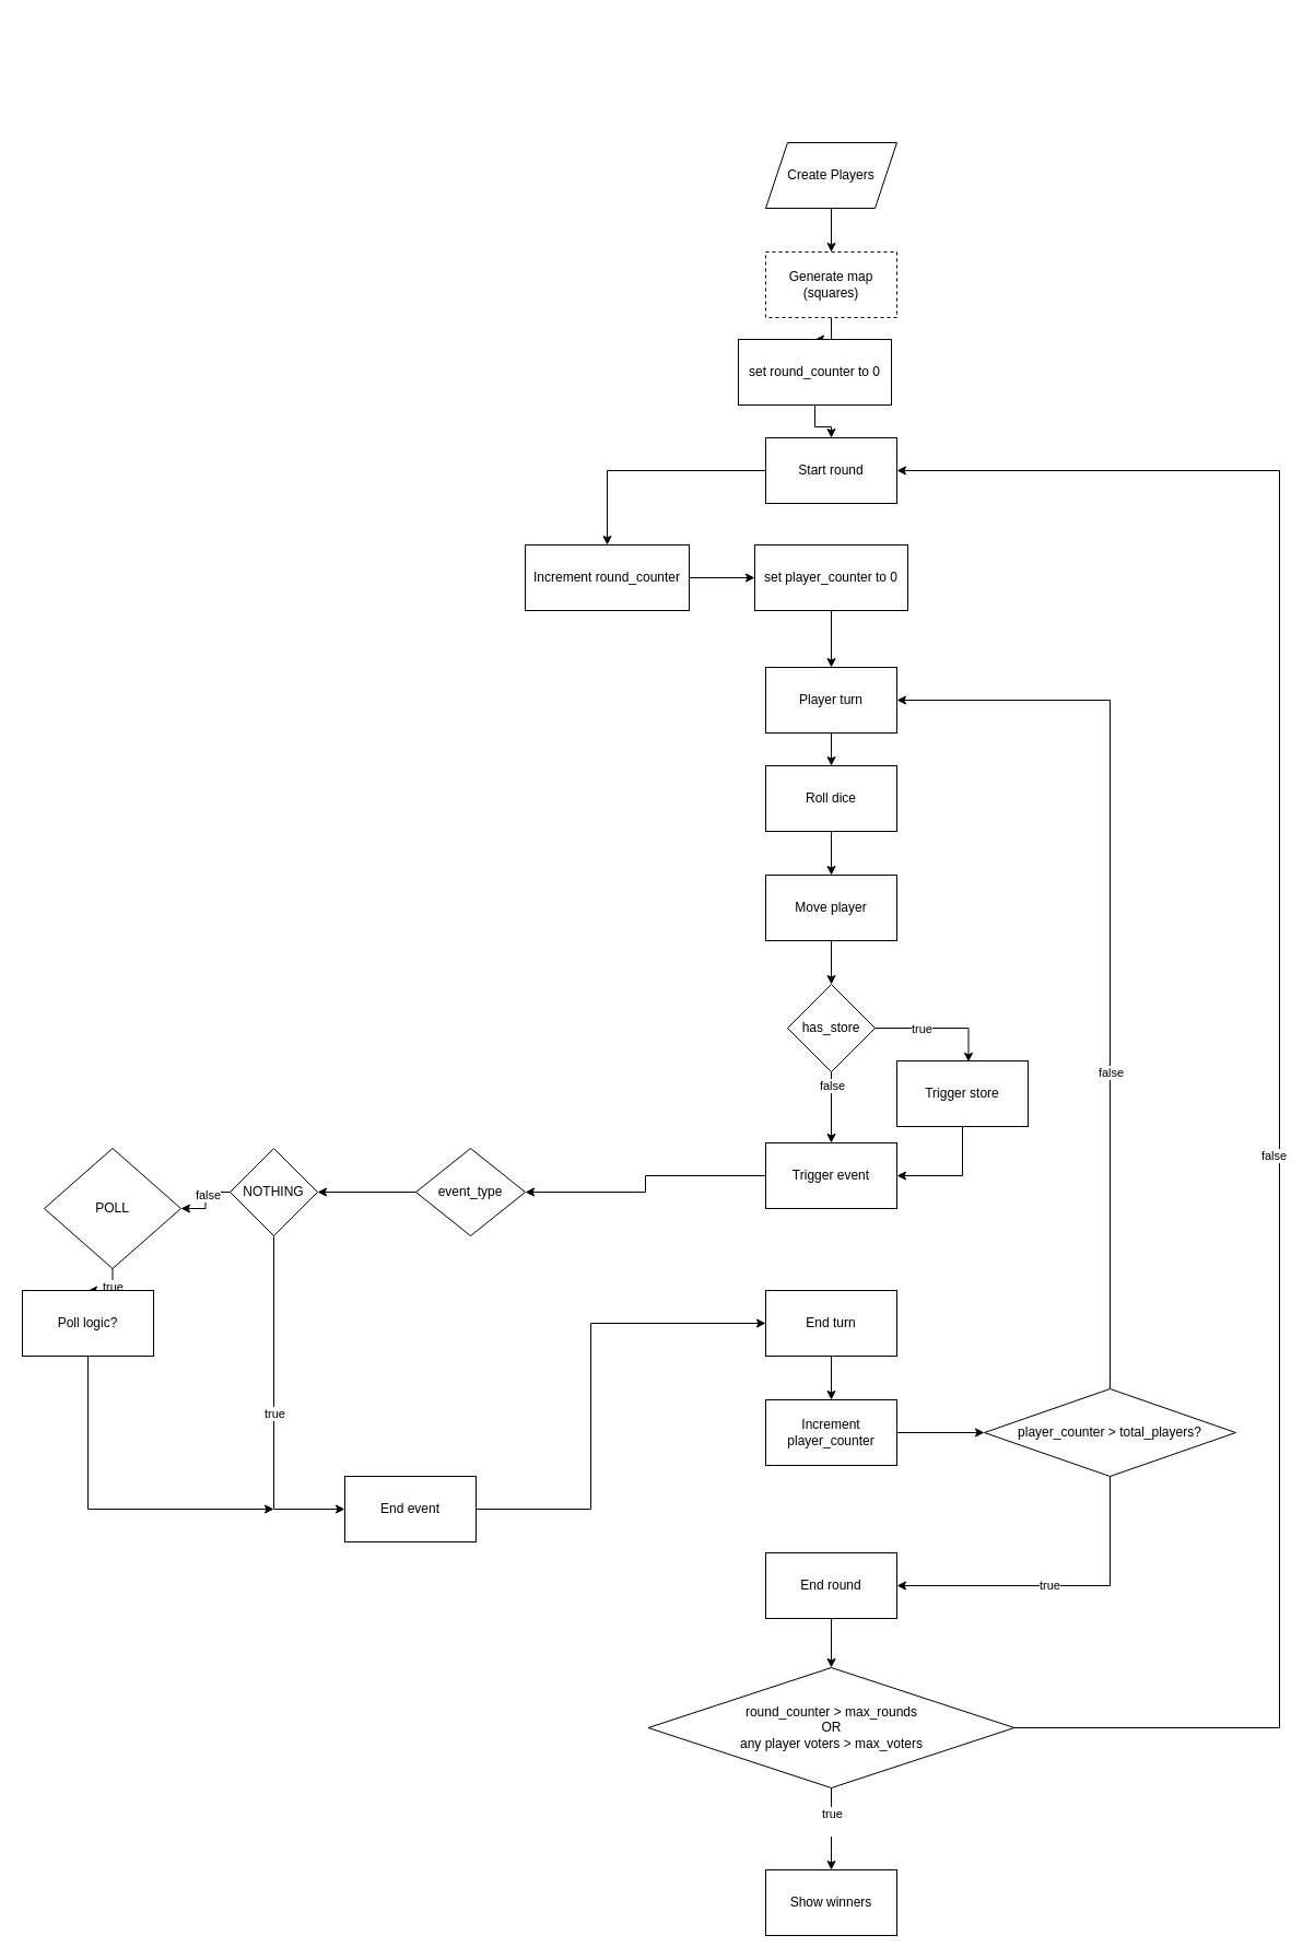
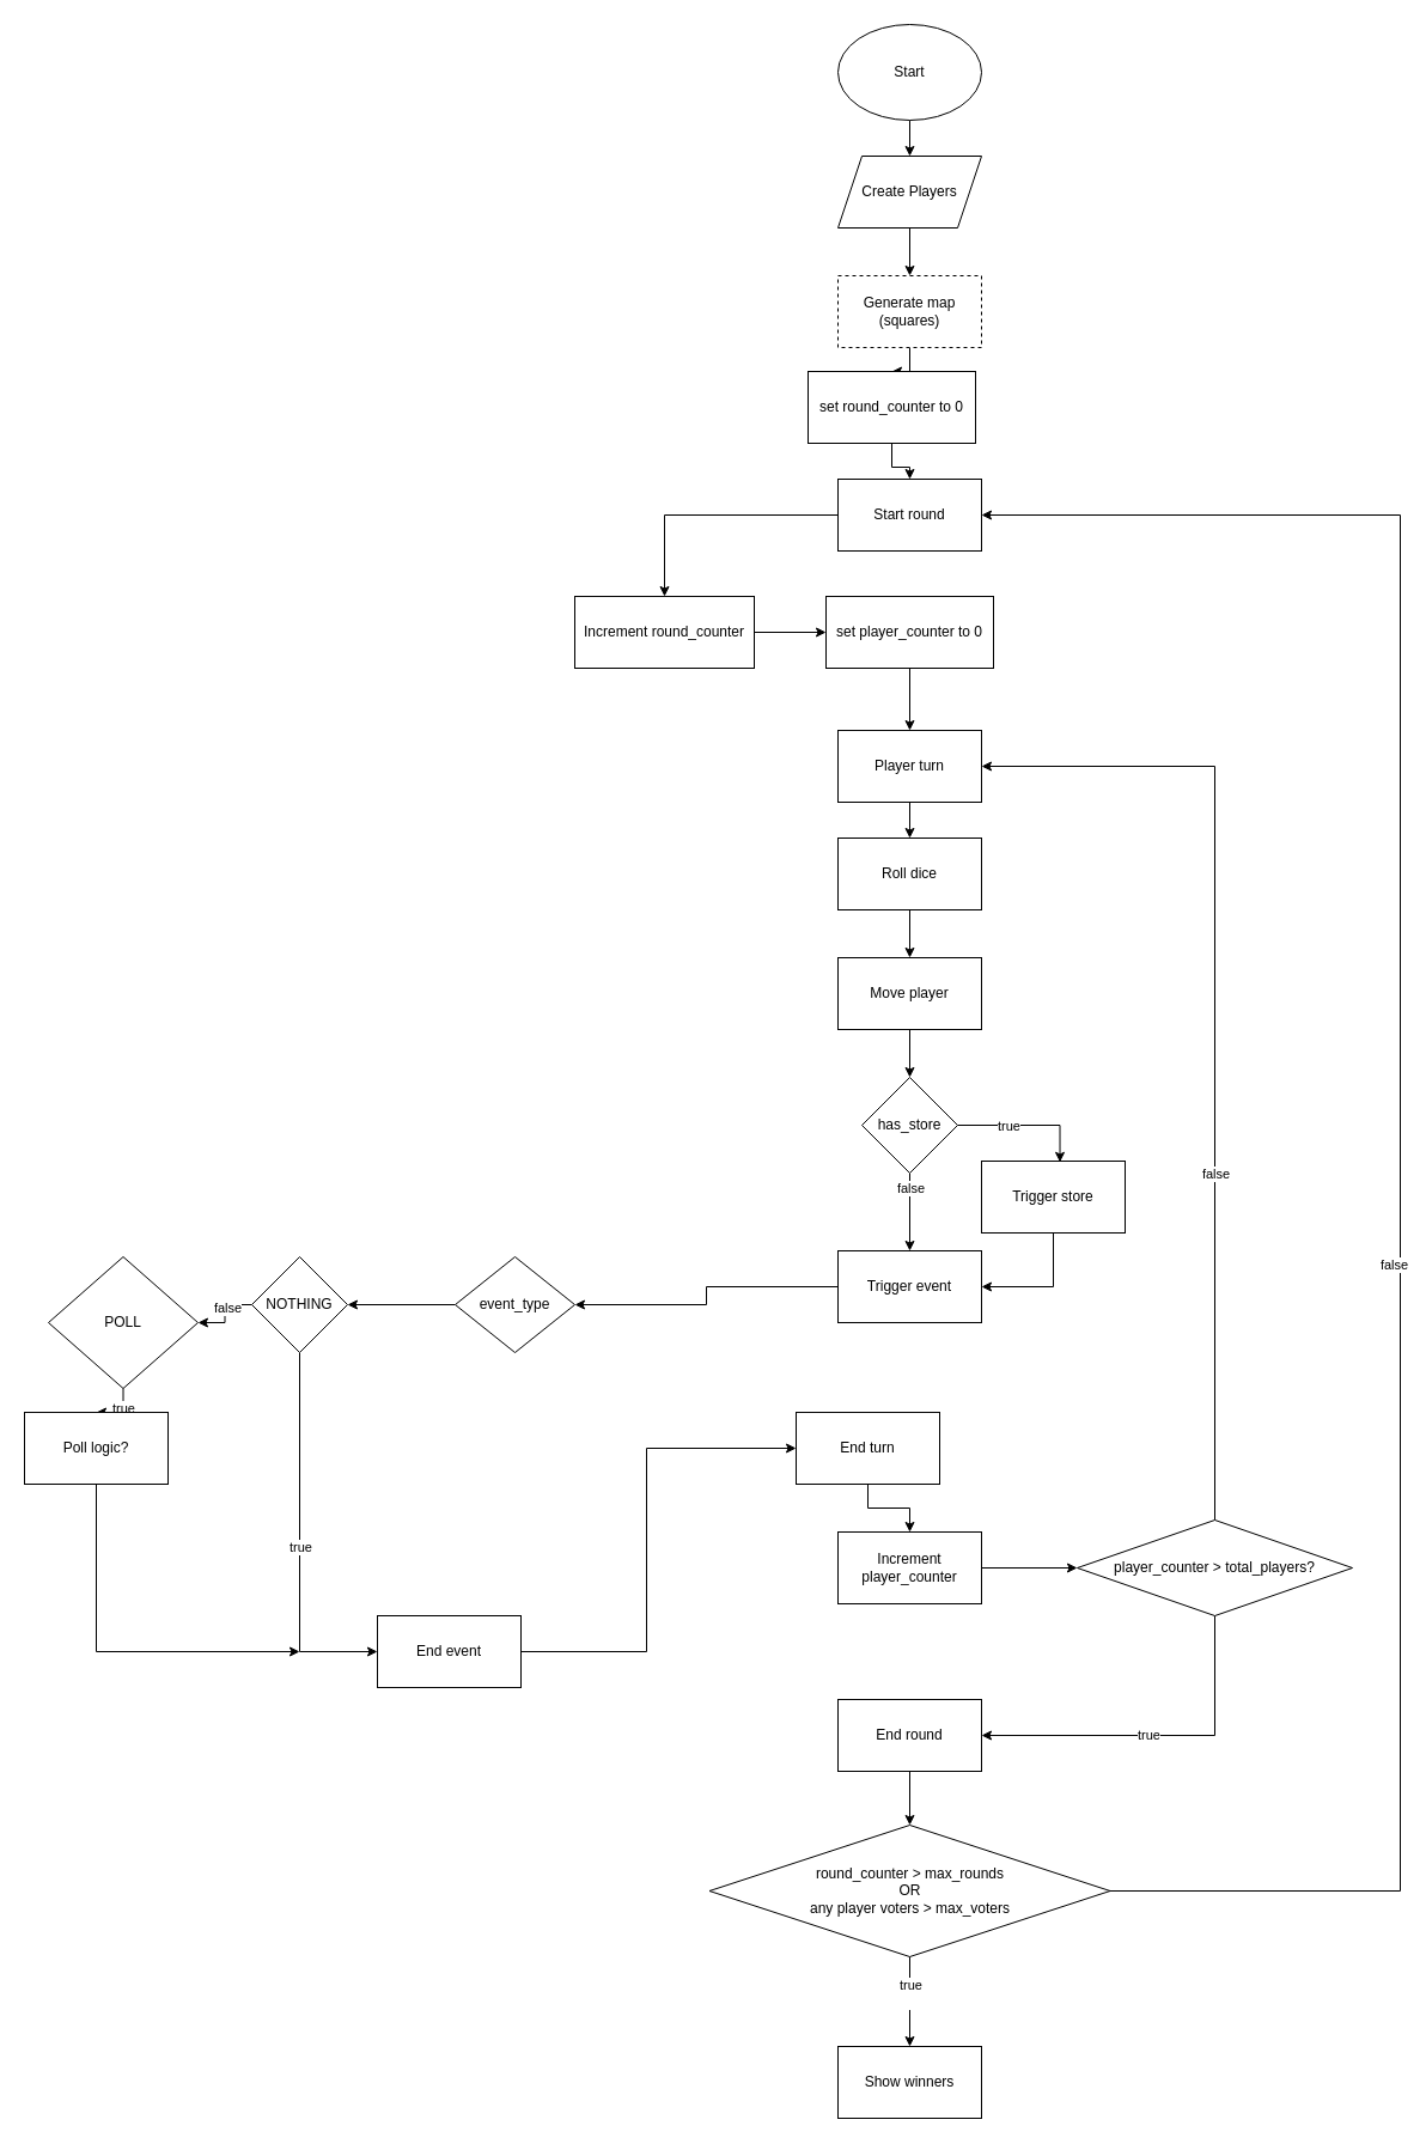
  <mxCell id="0" />
  <mxCell id="1" parent="0" />
+ <mxCell id="2" style="edgeStyle=orthogonalEdgeStyle;rounded=0;orthogonalLoop=1;jettySize=auto;html=1;" parent="1" source="3" target="5" edge="1"><mxGeometry relative="1" as="geometry" /></mxCell>
+ <mxCell id="3" value="Start" style="ellipse;whiteSpace=wrap;html=1;" parent="1" vertex="1"><mxGeometry x="700" y="20" width="120" height="80" as="geometry" /></mxCell>
  <mxCell id="4" style="edgeStyle=orthogonalEdgeStyle;rounded=0;orthogonalLoop=1;jettySize=auto;html=1;entryX=0.5;entryY=0;entryDx=0;entryDy=0;" parent="1" source="5" target="7" edge="1"><mxGeometry relative="1" as="geometry"><mxPoint x="760" y="230" as="targetPoint" /></mxGeometry></mxCell>
  <mxCell id="5" value="Create Players" style="shape=parallelogram;perimeter=parallelogramPerimeter;whiteSpace=wrap;html=1;fixedSize=1;" parent="1" vertex="1"><mxGeometry x="700" y="130" width="120" height="60" as="geometry" /></mxCell>
  <mxCell id="6" style="edgeStyle=orthogonalEdgeStyle;rounded=0;orthogonalLoop=1;jettySize=auto;html=1;" edge="1" parent="1" source="7" target="59"><mxGeometry relative="1" as="geometry" /></mxCell>
  <mxCell id="7" value="Generate map (squares)" style="rounded=0;whiteSpace=wrap;html=1;dashed=1;" parent="1" vertex="1"><mxGeometry x="700" y="230" width="120" height="60" as="geometry" /></mxCell>
  <mxCell id="8" style="edgeStyle=orthogonalEdgeStyle;rounded=0;orthogonalLoop=1;jettySize=auto;html=1;" parent="1" source="9" target="11" edge="1"><mxGeometry relative="1" as="geometry" /></mxCell>
  <mxCell id="9" value="Player turn" style="rounded=0;whiteSpace=wrap;html=1;" parent="1" vertex="1"><mxGeometry x="700" y="610" width="120" height="60" as="geometry" /></mxCell>
  <mxCell id="10" style="edgeStyle=orthogonalEdgeStyle;rounded=0;orthogonalLoop=1;jettySize=auto;html=1;" parent="1" source="11" target="15" edge="1"><mxGeometry relative="1" as="geometry" /></mxCell>
  <mxCell id="11" value="Roll dice" style="rounded=0;whiteSpace=wrap;html=1;" parent="1" vertex="1"><mxGeometry x="700" y="700" width="120" height="60" as="geometry" /></mxCell>
  <mxCell id="12" style="edgeStyle=orthogonalEdgeStyle;rounded=0;orthogonalLoop=1;jettySize=auto;html=1;" edge="1" parent="1" source="13" target="61"><mxGeometry relative="1" as="geometry" /></mxCell>
  <mxCell id="13" value="Start round" style="rounded=0;whiteSpace=wrap;html=1;" parent="1" vertex="1"><mxGeometry x="700" y="400" width="120" height="60" as="geometry" /></mxCell>
  <mxCell id="14" style="edgeStyle=orthogonalEdgeStyle;rounded=0;orthogonalLoop=1;jettySize=auto;html=1;entryX=0.5;entryY=0;entryDx=0;entryDy=0;" parent="1" source="15" target="18" edge="1"><mxGeometry relative="1" as="geometry" /></mxCell>
  <mxCell id="15" value="Move player" style="rounded=0;whiteSpace=wrap;html=1;" parent="1" vertex="1"><mxGeometry x="700" y="800" width="120" height="60" as="geometry" /></mxCell>
  <mxCell id="16" style="edgeStyle=orthogonalEdgeStyle;rounded=0;orthogonalLoop=1;jettySize=auto;html=1;" parent="1" source="18" target="24" edge="1"><mxGeometry relative="1" as="geometry" /></mxCell>
  <mxCell id="17" value="false" style="edgeLabel;html=1;align=center;verticalAlign=middle;resizable=0;points=[];" parent="16" vertex="1" connectable="0"><mxGeometry x="-0.646" relative="1" as="geometry"><mxPoint as="offset" /></mxGeometry></mxCell>
  <mxCell id="18" value="has_store" style="rhombus;whiteSpace=wrap;html=1;" parent="1" vertex="1"><mxGeometry x="720" y="900" width="80" height="80" as="geometry" /></mxCell>
  <mxCell id="19" style="edgeStyle=orthogonalEdgeStyle;rounded=0;orthogonalLoop=1;jettySize=auto;html=1;entryX=1;entryY=0.5;entryDx=0;entryDy=0;" parent="1" source="20" target="24" edge="1"><mxGeometry relative="1" as="geometry" /></mxCell>
  <mxCell id="20" value="Trigger store" style="rounded=0;whiteSpace=wrap;html=1;" parent="1" vertex="1"><mxGeometry x="820" y="970" width="120" height="60" as="geometry" /></mxCell>
  <mxCell id="21" style="edgeStyle=orthogonalEdgeStyle;rounded=0;orthogonalLoop=1;jettySize=auto;html=1;entryX=0.546;entryY=0.014;entryDx=0;entryDy=0;entryPerimeter=0;" parent="1" source="18" target="20" edge="1"><mxGeometry relative="1" as="geometry" /></mxCell>
  <mxCell id="22" value="true" style="edgeLabel;html=1;align=center;verticalAlign=middle;resizable=0;points=[];" parent="21" vertex="1" connectable="0"><mxGeometry x="-0.282" relative="1" as="geometry"><mxPoint as="offset" /></mxGeometry></mxCell>
  <mxCell id="23" style="edgeStyle=orthogonalEdgeStyle;rounded=0;orthogonalLoop=1;jettySize=auto;html=1;" parent="1" source="24" target="26" edge="1"><mxGeometry relative="1" as="geometry" /></mxCell>
  <mxCell id="24" value="Trigger event" style="rounded=0;whiteSpace=wrap;html=1;" parent="1" vertex="1"><mxGeometry x="700" y="1045" width="120" height="60" as="geometry" /></mxCell>
  <mxCell id="25" style="edgeStyle=orthogonalEdgeStyle;rounded=0;orthogonalLoop=1;jettySize=auto;html=1;" parent="1" source="26" target="46" edge="1"><mxGeometry relative="1" as="geometry" /></mxCell>
  <mxCell id="26" value="event_type" style="rhombus;whiteSpace=wrap;html=1;" parent="1" vertex="1"><mxGeometry x="380" y="1050" width="100" height="80" as="geometry" /></mxCell>
  <mxCell id="27" style="edgeStyle=orthogonalEdgeStyle;rounded=0;orthogonalLoop=1;jettySize=auto;html=1;" parent="1" source="28" target="30" edge="1"><mxGeometry relative="1" as="geometry"><Array as="points"><mxPoint x="540" y="1380" /><mxPoint x="540" y="1210" /></Array></mxGeometry></mxCell>
  <mxCell id="28" value="End event" style="rounded=0;whiteSpace=wrap;html=1;" parent="1" vertex="1"><mxGeometry x="315" y="1350" width="120" height="60" as="geometry" /></mxCell>
  <mxCell id="29" style="edgeStyle=orthogonalEdgeStyle;rounded=0;orthogonalLoop=1;jettySize=auto;html=1;" parent="1" source="30" target="32" edge="1"><mxGeometry relative="1" as="geometry" /></mxCell>
- <mxCell id="30" value="End turn" style="rounded=0;whiteSpace=wrap;html=1;" parent="1" vertex="1"><mxGeometry x="700" y="1180" width="120" height="60" as="geometry" /></mxCell>
+ <mxCell id="30" value="End turn" style="rounded=0;whiteSpace=wrap;html=1;" parent="1" vertex="1"><mxGeometry x="665" y="1180" width="120" height="60" as="geometry" /></mxCell>
  <mxCell id="31" style="edgeStyle=orthogonalEdgeStyle;rounded=0;orthogonalLoop=1;jettySize=auto;html=1;" parent="1" source="32" target="37" edge="1"><mxGeometry relative="1" as="geometry" /></mxCell>
  <mxCell id="32" value="Increment player_counter" style="rounded=0;whiteSpace=wrap;html=1;" parent="1" vertex="1"><mxGeometry x="700" y="1280" width="120" height="60" as="geometry" /></mxCell>
  <mxCell id="33" style="edgeStyle=orthogonalEdgeStyle;rounded=0;orthogonalLoop=1;jettySize=auto;html=1;entryX=1;entryY=0.5;entryDx=0;entryDy=0;" parent="1" source="37" target="39" edge="1"><mxGeometry relative="1" as="geometry"><Array as="points"><mxPoint x="1015" y="1450" /></Array></mxGeometry></mxCell>
  <mxCell id="34" value="true" style="edgeLabel;html=1;align=center;verticalAlign=middle;resizable=0;points=[];" parent="33" vertex="1" connectable="0"><mxGeometry x="0.06" y="-1" relative="1" as="geometry"><mxPoint as="offset" /></mxGeometry></mxCell>
  <mxCell id="35" style="edgeStyle=orthogonalEdgeStyle;rounded=0;orthogonalLoop=1;jettySize=auto;html=1;entryX=1;entryY=0.5;entryDx=0;entryDy=0;" parent="1" source="37" target="9" edge="1"><mxGeometry relative="1" as="geometry"><Array as="points"><mxPoint x="1015" y="640" /></Array></mxGeometry></mxCell>
  <mxCell id="36" value="false" style="edgeLabel;html=1;align=center;verticalAlign=middle;resizable=0;points=[];" parent="35" vertex="1" connectable="0"><mxGeometry x="-0.296" relative="1" as="geometry"><mxPoint as="offset" /></mxGeometry></mxCell>
  <mxCell id="37" value="player_counter &amp;gt; total_players?" style="rhombus;whiteSpace=wrap;html=1;" parent="1" vertex="1"><mxGeometry x="900" y="1270" width="230" height="80" as="geometry" /></mxCell>
  <mxCell id="38" style="edgeStyle=orthogonalEdgeStyle;rounded=0;orthogonalLoop=1;jettySize=auto;html=1;" parent="1" source="39" target="54" edge="1"><mxGeometry relative="1" as="geometry" /></mxCell>
  <mxCell id="39" value="End round" style="rounded=0;whiteSpace=wrap;html=1;" parent="1" vertex="1"><mxGeometry x="700" y="1420" width="120" height="60" as="geometry" /></mxCell>
  <mxCell id="40" style="edgeStyle=orthogonalEdgeStyle;rounded=0;orthogonalLoop=1;jettySize=auto;html=1;" parent="1" source="41" target="9" edge="1"><mxGeometry relative="1" as="geometry" /></mxCell>
  <mxCell id="41" value="set player_counter to 0" style="rounded=0;whiteSpace=wrap;html=1;" parent="1" vertex="1"><mxGeometry x="690" y="498" width="140" height="60" as="geometry" /></mxCell>
  <mxCell id="42" style="edgeStyle=orthogonalEdgeStyle;rounded=0;orthogonalLoop=1;jettySize=auto;html=1;" parent="1" source="46" target="49" edge="1"><mxGeometry relative="1" as="geometry" /></mxCell>
  <mxCell id="43" value="false" style="edgeLabel;html=1;align=center;verticalAlign=middle;resizable=0;points=[];" parent="42" vertex="1" connectable="0"><mxGeometry x="-0.166" y="2" relative="1" as="geometry"><mxPoint as="offset" /></mxGeometry></mxCell>
  <mxCell id="44" style="edgeStyle=orthogonalEdgeStyle;rounded=0;orthogonalLoop=1;jettySize=auto;html=1;entryX=0;entryY=0.5;entryDx=0;entryDy=0;" parent="1" source="46" target="28" edge="1"><mxGeometry relative="1" as="geometry"><mxPoint x="250" y="1210" as="targetPoint" /><Array as="points"><mxPoint x="250" y="1380" /></Array></mxGeometry></mxCell>
  <mxCell id="45" value="true" style="edgeLabel;html=1;align=center;verticalAlign=middle;resizable=0;points=[];" parent="44" vertex="1" connectable="0"><mxGeometry x="0.029" relative="1" as="geometry"><mxPoint as="offset" /></mxGeometry></mxCell>
  <mxCell id="46" value="NOTHING" style="rhombus;whiteSpace=wrap;html=1;" parent="1" vertex="1"><mxGeometry x="210" y="1050" width="80" height="80" as="geometry" /></mxCell>
  <mxCell id="47" style="edgeStyle=orthogonalEdgeStyle;rounded=0;orthogonalLoop=1;jettySize=auto;html=1;" parent="1" source="49" target="57" edge="1"><mxGeometry relative="1" as="geometry" /></mxCell>
  <mxCell id="48" value="true" style="edgeLabel;html=1;align=center;verticalAlign=middle;resizable=0;points=[];" parent="47" vertex="1" connectable="0"><mxGeometry x="-0.245" relative="1" as="geometry"><mxPoint as="offset" /></mxGeometry></mxCell>
  <mxCell id="49" value="POLL" style="rhombus;whiteSpace=wrap;html=1;" parent="1" vertex="1"><mxGeometry x="40" y="1050" width="125" height="110" as="geometry" /></mxCell>
  <mxCell id="50" style="edgeStyle=orthogonalEdgeStyle;rounded=0;orthogonalLoop=1;jettySize=auto;html=1;entryX=1;entryY=0.5;entryDx=0;entryDy=0;" parent="1" source="54" target="13" edge="1"><mxGeometry relative="1" as="geometry"><Array as="points"><mxPoint x="1170" y="1580" /><mxPoint x="1170" y="430" /></Array></mxGeometry></mxCell>
  <mxCell id="51" value="false" style="edgeLabel;html=1;align=center;verticalAlign=middle;resizable=0;points=[];" parent="50" vertex="1" connectable="0"><mxGeometry x="-0.121" y="6" relative="1" as="geometry"><mxPoint as="offset" /></mxGeometry></mxCell>
  <mxCell id="52" style="edgeStyle=orthogonalEdgeStyle;rounded=0;orthogonalLoop=1;jettySize=auto;html=1;" parent="1" source="54" target="55" edge="1"><mxGeometry relative="1" as="geometry" /></mxCell>
  <mxCell id="53" value="true&lt;div&gt;&lt;br&gt;&lt;/div&gt;" style="edgeLabel;html=1;align=center;verticalAlign=middle;resizable=0;points=[];" parent="52" vertex="1" connectable="0"><mxGeometry x="-0.188" relative="1" as="geometry"><mxPoint as="offset" /></mxGeometry></mxCell>
  <mxCell id="54" value="round_counter &amp;gt; max_rounds&lt;div&gt;OR&lt;/div&gt;&lt;div&gt;any player voters &amp;gt; max_voters&lt;/div&gt;" style="rhombus;whiteSpace=wrap;html=1;" parent="1" vertex="1"><mxGeometry x="592.5" y="1525" width="335" height="110" as="geometry" /></mxCell>
  <mxCell id="55" value="Show winners" style="rounded=0;whiteSpace=wrap;html=1;" parent="1" vertex="1"><mxGeometry x="700" y="1710" width="120" height="60" as="geometry" /></mxCell>
  <mxCell id="56" style="edgeStyle=orthogonalEdgeStyle;rounded=0;orthogonalLoop=1;jettySize=auto;html=1;" parent="1" source="57" edge="1"><mxGeometry relative="1" as="geometry"><mxPoint x="250" y="1380" as="targetPoint" /><Array as="points"><mxPoint x="80" y="1380" /></Array></mxGeometry></mxCell>
  <mxCell id="57" value="Poll logic?" style="rounded=0;whiteSpace=wrap;html=1;" parent="1" vertex="1"><mxGeometry x="20" y="1180" width="120" height="60" as="geometry" /></mxCell>
  <mxCell id="58" style="edgeStyle=orthogonalEdgeStyle;rounded=0;orthogonalLoop=1;jettySize=auto;html=1;" edge="1" parent="1" source="59" target="13"><mxGeometry relative="1" as="geometry" /></mxCell>
  <mxCell id="59" value="set round_counter to 0" style="rounded=0;whiteSpace=wrap;html=1;" vertex="1" parent="1"><mxGeometry x="675" y="310" width="140" height="60" as="geometry" /></mxCell>
  <mxCell id="60" style="edgeStyle=orthogonalEdgeStyle;rounded=0;orthogonalLoop=1;jettySize=auto;html=1;" edge="1" parent="1" source="61" target="41"><mxGeometry relative="1" as="geometry" /></mxCell>
  <mxCell id="61" value="Increment round_counter" style="rounded=0;whiteSpace=wrap;html=1;" vertex="1" parent="1"><mxGeometry x="480" y="498" width="150" height="60" as="geometry" /></mxCell>
